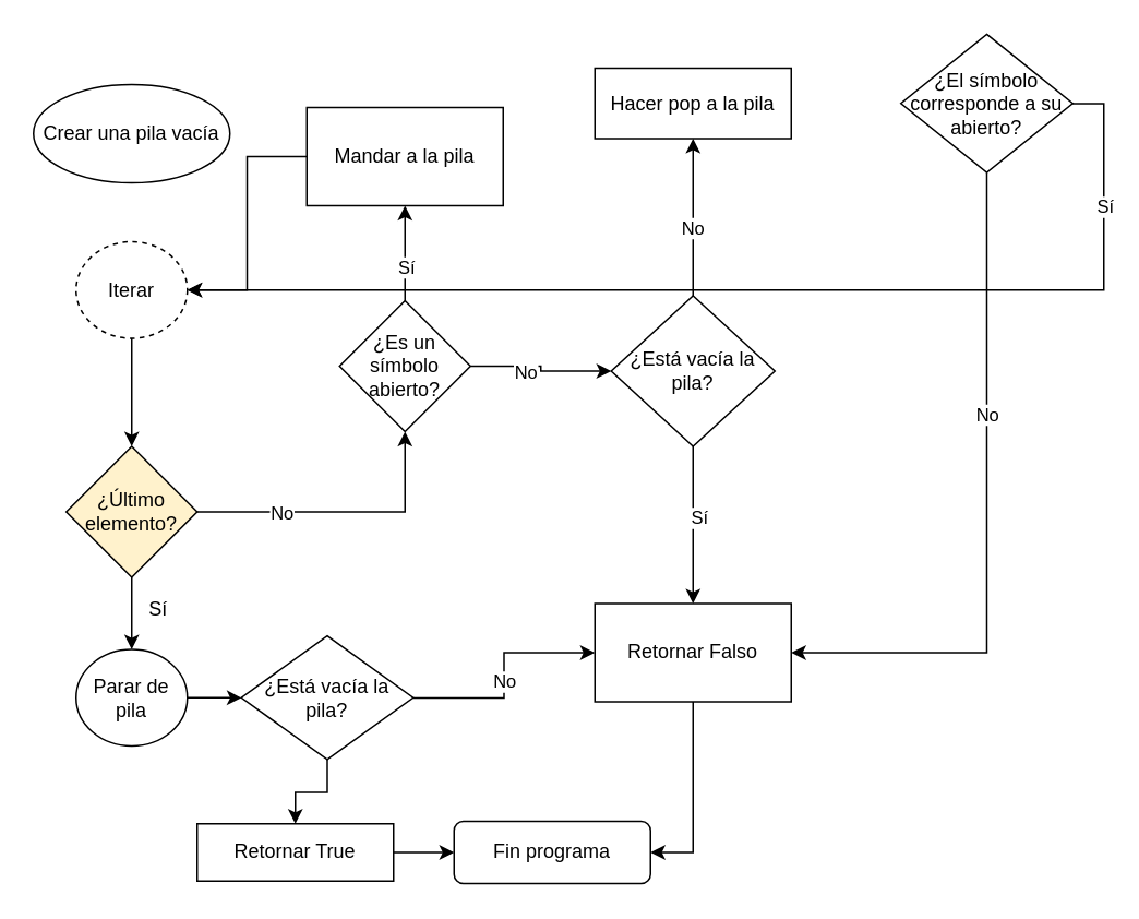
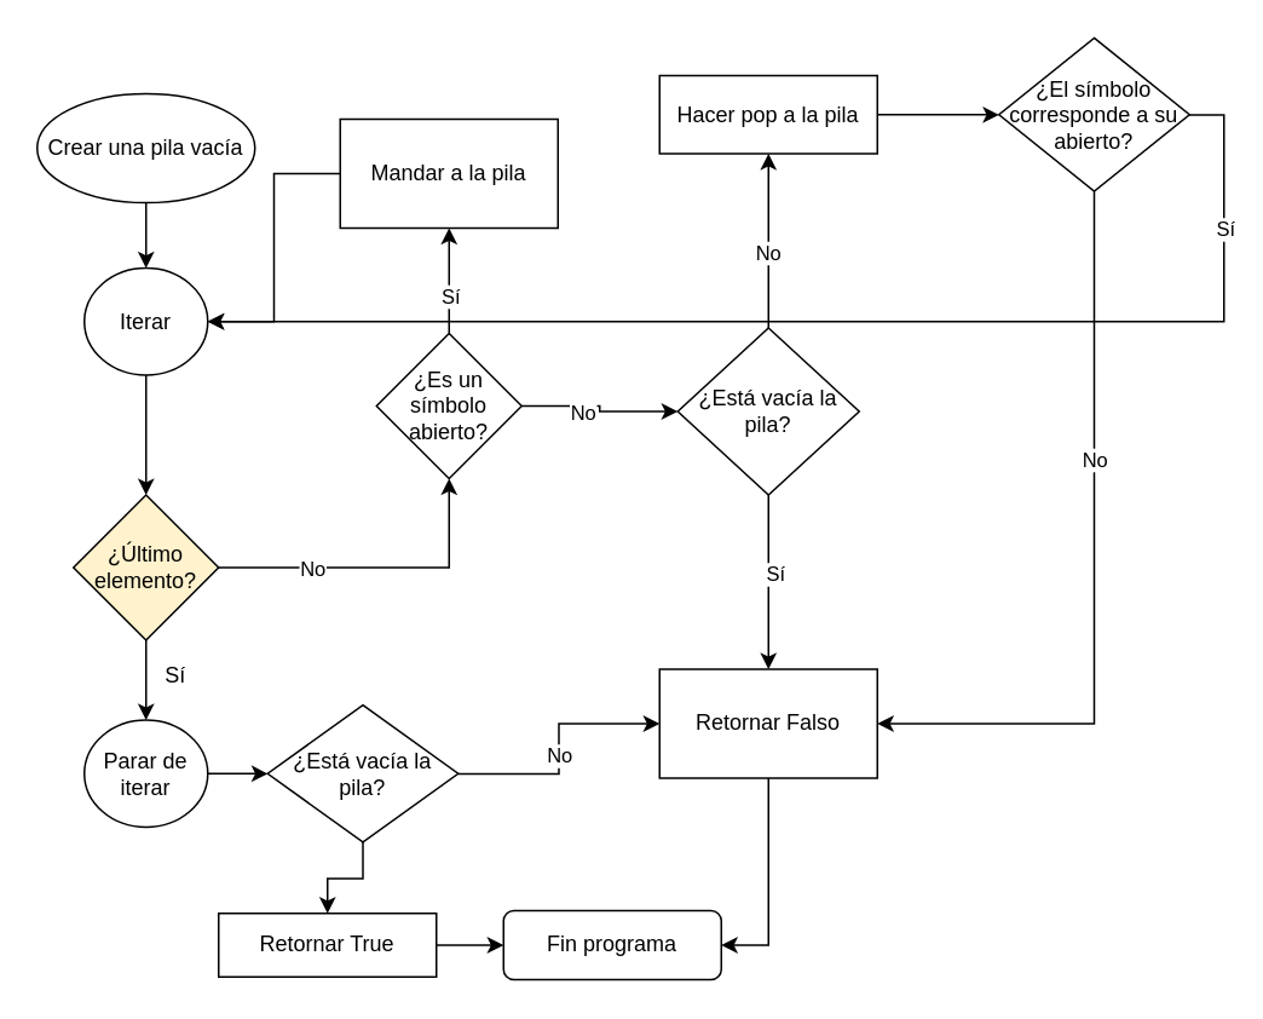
  <mxCell id="0" />
  <mxCell id="1" parent="0" />
+ <mxCell id="2" value="" style="edgeStyle=orthogonalEdgeStyle;rounded=0;orthogonalLoop=1;jettySize=auto;html=1;" edge="1" parent="1" source="3" target="5"><mxGeometry relative="1" as="geometry" /></mxCell>
  <mxCell id="3" value="Crear una pila vacía" style="ellipse;whiteSpace=wrap;html=1;" vertex="1" parent="1"><mxGeometry x="20" y="51" width="120" height="60" as="geometry" /></mxCell>
  <mxCell id="4" value="" style="edgeStyle=orthogonalEdgeStyle;rounded=0;orthogonalLoop=1;jettySize=auto;html=1;" edge="1" parent="1" source="5" target="9"><mxGeometry relative="1" as="geometry" /></mxCell>
- <mxCell id="5" value="Iterar" style="ellipse;whiteSpace=wrap;html=1;dashed=1;" vertex="1" parent="1"><mxGeometry x="46" y="147" width="68" height="59" as="geometry" /></mxCell>
+ <mxCell id="5" value="Iterar" style="ellipse;whiteSpace=wrap;html=1;" vertex="1" parent="1"><mxGeometry x="46" y="147" width="68" height="59" as="geometry" /></mxCell>
  <mxCell id="6" value="" style="edgeStyle=orthogonalEdgeStyle;rounded=0;orthogonalLoop=1;jettySize=auto;html=1;" edge="1" parent="1" source="9" target="11"><mxGeometry relative="1" as="geometry" /></mxCell>
  <mxCell id="7" style="edgeStyle=orthogonalEdgeStyle;rounded=0;orthogonalLoop=1;jettySize=auto;html=1;entryX=0.5;entryY=1;entryDx=0;entryDy=0;" edge="1" parent="1" source="9" target="17"><mxGeometry relative="1" as="geometry" /></mxCell>
  <mxCell id="8" value="No" style="edgeLabel;html=1;align=center;verticalAlign=middle;resizable=0;points=[];" vertex="1" connectable="0" parent="7"><mxGeometry x="-0.417" relative="1" as="geometry"><mxPoint as="offset" /></mxGeometry></mxCell>
  <mxCell id="9" value="¿Último elemento?" style="rhombus;whiteSpace=wrap;html=1;fillColor=#fff2cc;" vertex="1" parent="1"><mxGeometry x="40" y="272" width="80" height="80" as="geometry" /></mxCell>
  <mxCell id="10" value="" style="edgeStyle=orthogonalEdgeStyle;rounded=0;orthogonalLoop=1;jettySize=auto;html=1;" edge="1" parent="1" source="11" target="38"><mxGeometry relative="1" as="geometry" /></mxCell>
- <mxCell id="11" value="Parar de pila" style="ellipse;whiteSpace=wrap;html=1;" vertex="1" parent="1"><mxGeometry x="46" y="396" width="68" height="59" as="geometry" /></mxCell>
+ <mxCell id="11" value="Parar de iterar" style="ellipse;whiteSpace=wrap;html=1;" vertex="1" parent="1"><mxGeometry x="46" y="396" width="68" height="59" as="geometry" /></mxCell>
  <mxCell id="12" value="Sí" style="text;html=1;align=center;verticalAlign=middle;resizable=0;points=[];autosize=1;strokeColor=none;fillColor=none;" vertex="1" parent="1"><mxGeometry x="81" y="359" width="29" height="26" as="geometry" /></mxCell>
  <mxCell id="13" value="" style="edgeStyle=orthogonalEdgeStyle;rounded=0;orthogonalLoop=1;jettySize=auto;html=1;" edge="1" parent="1" source="17" target="19"><mxGeometry relative="1" as="geometry" /></mxCell>
  <mxCell id="14" value="Sí" style="edgeLabel;html=1;align=center;verticalAlign=middle;resizable=0;points=[];" vertex="1" connectable="0" parent="13"><mxGeometry y="-5" relative="1" as="geometry"><mxPoint x="-5" y="8" as="offset" /></mxGeometry></mxCell>
  <mxCell id="15" value="" style="edgeStyle=orthogonalEdgeStyle;rounded=0;orthogonalLoop=1;jettySize=auto;html=1;" edge="1" parent="1" source="17" target="24"><mxGeometry relative="1" as="geometry" /></mxCell>
  <mxCell id="16" value="No" style="edgeLabel;html=1;align=center;verticalAlign=middle;resizable=0;points=[];" vertex="1" connectable="0" parent="15"><mxGeometry x="-0.25" y="-3" relative="1" as="geometry"><mxPoint as="offset" /></mxGeometry></mxCell>
  <mxCell id="17" value="¿Es un símbolo abierto?" style="rhombus;whiteSpace=wrap;html=1;" vertex="1" parent="1"><mxGeometry x="207" y="183" width="80" height="80" as="geometry" /></mxCell>
  <mxCell id="18" style="edgeStyle=orthogonalEdgeStyle;rounded=0;orthogonalLoop=1;jettySize=auto;html=1;entryX=1;entryY=0.5;entryDx=0;entryDy=0;" edge="1" parent="1" source="19" target="5"><mxGeometry relative="1" as="geometry" /></mxCell>
  <mxCell id="19" value="Mandar a la pila" style="whiteSpace=wrap;html=1;" vertex="1" parent="1"><mxGeometry x="187" y="65" width="120" height="60" as="geometry" /></mxCell>
  <mxCell id="20" value="" style="edgeStyle=orthogonalEdgeStyle;rounded=0;orthogonalLoop=1;jettySize=auto;html=1;" edge="1" parent="1" source="24" target="26"><mxGeometry relative="1" as="geometry" /></mxCell>
  <mxCell id="21" value="Sí" style="edgeLabel;html=1;align=center;verticalAlign=middle;resizable=0;points=[];" vertex="1" connectable="0" parent="20"><mxGeometry x="-0.104" y="3" relative="1" as="geometry"><mxPoint as="offset" /></mxGeometry></mxCell>
  <mxCell id="22" value="" style="edgeStyle=orthogonalEdgeStyle;rounded=0;orthogonalLoop=1;jettySize=auto;html=1;" edge="1" parent="1" source="24" target="29"><mxGeometry relative="1" as="geometry" /></mxCell>
  <mxCell id="23" value="No" style="edgeLabel;html=1;align=center;verticalAlign=middle;resizable=0;points=[];" vertex="1" connectable="0" parent="22"><mxGeometry x="-0.125" y="1" relative="1" as="geometry"><mxPoint as="offset" /></mxGeometry></mxCell>
  <mxCell id="24" value="¿Está vacía la pila?" style="rhombus;whiteSpace=wrap;html=1;" vertex="1" parent="1"><mxGeometry x="373" y="180" width="100" height="92" as="geometry" /></mxCell>
  <mxCell id="25" style="edgeStyle=orthogonalEdgeStyle;rounded=0;orthogonalLoop=1;jettySize=auto;html=1;entryX=1;entryY=0.5;entryDx=0;entryDy=0;exitX=0.5;exitY=1;exitDx=0;exitDy=0;" edge="1" parent="1" source="26" target="27"><mxGeometry relative="1" as="geometry" /></mxCell>
  <mxCell id="26" value="Retornar Falso" style="whiteSpace=wrap;html=1;" vertex="1" parent="1"><mxGeometry x="363" y="368" width="120" height="60" as="geometry" /></mxCell>
  <mxCell id="27" value="Fin programa" style="rounded=1;whiteSpace=wrap;html=1;" vertex="1" parent="1"><mxGeometry x="277" y="501" width="120" height="38" as="geometry" /></mxCell>
+ <mxCell id="28" value="" style="edgeStyle=orthogonalEdgeStyle;rounded=0;orthogonalLoop=1;jettySize=auto;html=1;" edge="1" parent="1" source="29" target="34"><mxGeometry relative="1" as="geometry" /></mxCell>
  <mxCell id="29" value="Hacer pop a la pila" style="whiteSpace=wrap;html=1;" vertex="1" parent="1"><mxGeometry x="363" y="41" width="120" height="43" as="geometry" /></mxCell>
  <mxCell id="30" style="edgeStyle=orthogonalEdgeStyle;rounded=0;orthogonalLoop=1;jettySize=auto;html=1;entryX=1;entryY=0.5;entryDx=0;entryDy=0;exitX=0.5;exitY=1;exitDx=0;exitDy=0;" edge="1" parent="1" source="34" target="26"><mxGeometry relative="1" as="geometry" /></mxCell>
  <mxCell id="31" value="No" style="edgeLabel;html=1;align=center;verticalAlign=middle;resizable=0;points=[];" vertex="1" connectable="0" parent="30"><mxGeometry x="-0.282" relative="1" as="geometry"><mxPoint as="offset" /></mxGeometry></mxCell>
  <mxCell id="32" style="edgeStyle=orthogonalEdgeStyle;rounded=0;orthogonalLoop=1;jettySize=auto;html=1;entryX=1;entryY=0.5;entryDx=0;entryDy=0;" edge="1" parent="1" source="34" target="5"><mxGeometry relative="1" as="geometry"><Array as="points"><mxPoint x="674" y="63" /><mxPoint x="674" y="177" /></Array></mxGeometry></mxCell>
  <mxCell id="33" value="Sí" style="edgeLabel;html=1;align=center;verticalAlign=middle;resizable=0;points=[];" vertex="1" connectable="0" parent="32"><mxGeometry x="-0.764" relative="1" as="geometry"><mxPoint as="offset" /></mxGeometry></mxCell>
  <mxCell id="34" value="¿El símbolo corresponde a su abierto?" style="rhombus;whiteSpace=wrap;html=1;" vertex="1" parent="1"><mxGeometry x="550" y="20.25" width="105" height="84.5" as="geometry" /></mxCell>
  <mxCell id="35" style="edgeStyle=orthogonalEdgeStyle;rounded=0;orthogonalLoop=1;jettySize=auto;html=1;entryX=0;entryY=0.5;entryDx=0;entryDy=0;" edge="1" parent="1" source="38" target="26"><mxGeometry relative="1" as="geometry" /></mxCell>
  <mxCell id="36" value="No" style="edgeLabel;html=1;align=center;verticalAlign=middle;resizable=0;points=[];" vertex="1" connectable="0" parent="35"><mxGeometry x="-0.054" relative="1" as="geometry"><mxPoint as="offset" /></mxGeometry></mxCell>
  <mxCell id="37" value="" style="edgeStyle=orthogonalEdgeStyle;rounded=0;orthogonalLoop=1;jettySize=auto;html=1;" edge="1" parent="1" source="38" target="40"><mxGeometry relative="1" as="geometry" /></mxCell>
  <mxCell id="38" value="¿Está vacía la pila?" style="rhombus;whiteSpace=wrap;html=1;" vertex="1" parent="1"><mxGeometry x="147" y="387.75" width="105" height="75.5" as="geometry" /></mxCell>
  <mxCell id="39" value="" style="edgeStyle=orthogonalEdgeStyle;rounded=0;orthogonalLoop=1;jettySize=auto;html=1;" edge="1" parent="1" source="40" target="27"><mxGeometry relative="1" as="geometry" /></mxCell>
  <mxCell id="40" value="Retornar True" style="whiteSpace=wrap;html=1;" vertex="1" parent="1"><mxGeometry x="120" y="502.5" width="120" height="35" as="geometry" /></mxCell>
